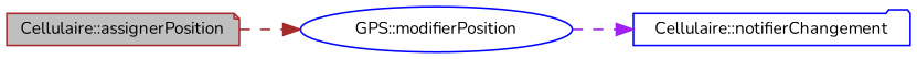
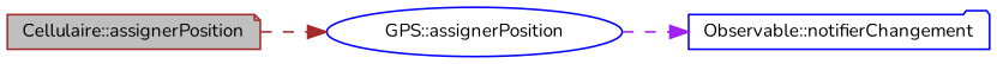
  digraph {
    fontname=Nunito
    rankdir=LR
    node [color=blue fontname=Nunito fontsize=10]
    edge [fontname=Nunito fontsize=10 labelfontname=Helvetica labelfontsize=10 style=dashed]
    n1 [color=brown fillcolor=grey75 fontcolor=black height=0.2 label="Cellulaire::assignerPosition" shape=note style=filled width=0.4]
-   n2 [height=0.2 label="GPS::modifierPosition" shape=ellipse width=0.4]
-   n3 [height=0.2 label="Cellulaire::notifierChangement" shape=folder width=0.4]
+   n2 [height=0.2 label="GPS::assignerPosition" shape=ellipse width=0.4]
+   n3 [height=0.2 label="Observable::notifierChangement" shape=folder width=0.4]
    n1 -> n2 [color=brown]
    n2 -> n3 [color=purple]
  }
